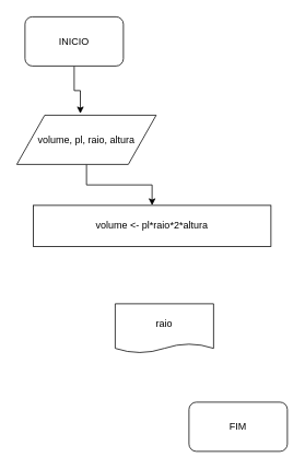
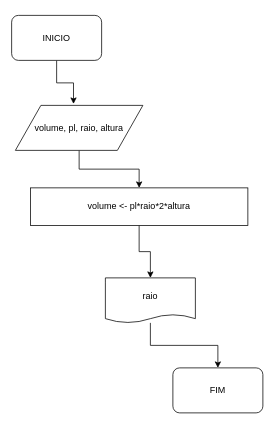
  <mxCell id="0" />
  <mxCell id="1" parent="0" />
  <mxCell id="2" style="edgeStyle=orthogonalEdgeStyle;rounded=0;orthogonalLoop=1;jettySize=auto;html=1;entryX=0.456;entryY=-0.033;entryDx=0;entryDy=0;entryPerimeter=0;" parent="1" source="3" target="5" edge="1"><mxGeometry relative="1" as="geometry" /></mxCell>
- <mxCell id="3" value="INICIO" style="rounded=1;whiteSpace=wrap;html=1;" parent="1" vertex="1"><mxGeometry x="30" y="20" width="120" height="60" as="geometry" /></mxCell>
+ <mxCell id="3" value="INICIO" style="rounded=1;whiteSpace=wrap;html=1;" parent="1" vertex="1"><mxGeometry x="15" y="20" width="120" height="60" as="geometry" /></mxCell>
  <mxCell id="4" style="edgeStyle=orthogonalEdgeStyle;rounded=0;orthogonalLoop=1;jettySize=auto;html=1;entryX=0.5;entryY=0;entryDx=0;entryDy=0;" parent="1" source="5" target="7" edge="1"><mxGeometry relative="1" as="geometry" /></mxCell>
  <mxCell id="5" value="volume, pl, raio, altura" style="shape=parallelogram;perimeter=parallelogramPerimeter;whiteSpace=wrap;html=1;" parent="1" vertex="1"><mxGeometry x="20" y="140" width="170" height="60" as="geometry" /></mxCell>
+ <mxCell id="6" style="edgeStyle=orthogonalEdgeStyle;rounded=0;orthogonalLoop=1;jettySize=auto;html=1;entryX=0.5;entryY=0;entryDx=0;entryDy=0;" parent="1" source="7" target="9" edge="1"><mxGeometry relative="1" as="geometry" /></mxCell>
  <mxCell id="7" value="volume &amp;lt;- pl*raio*2*altura" style="rounded=0;whiteSpace=wrap;html=1;" parent="1" vertex="1"><mxGeometry x="40" y="250" width="290" height="50" as="geometry" /></mxCell>
+ <mxCell id="8" style="edgeStyle=orthogonalEdgeStyle;rounded=0;orthogonalLoop=1;jettySize=auto;html=1;entryX=0.5;entryY=0;entryDx=0;entryDy=0;" parent="1" source="9" target="10" edge="1"><mxGeometry relative="1" as="geometry" /></mxCell>
  <mxCell id="9" value="raio" style="shape=document;whiteSpace=wrap;html=1;boundedLbl=1;size=0.188;" parent="1" vertex="1"><mxGeometry x="140" y="370" width="120" height="60" as="geometry" /></mxCell>
  <mxCell id="10" value="FIM" style="rounded=1;whiteSpace=wrap;html=1;" parent="1" vertex="1"><mxGeometry x="230" y="490" width="120" height="60" as="geometry" /></mxCell>
